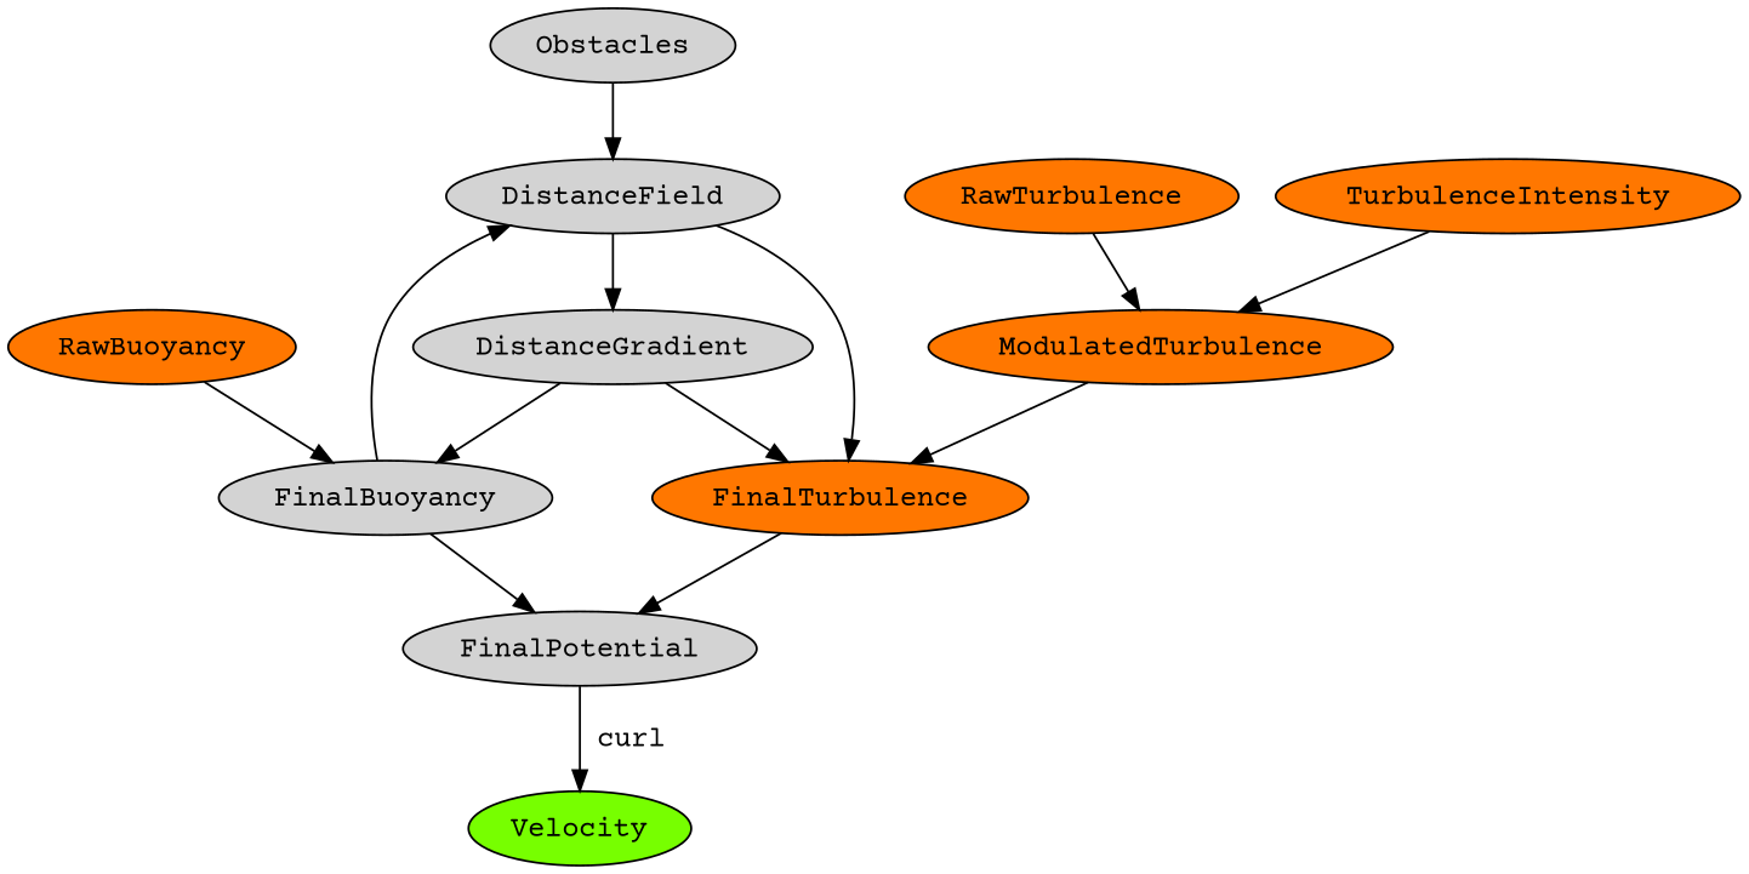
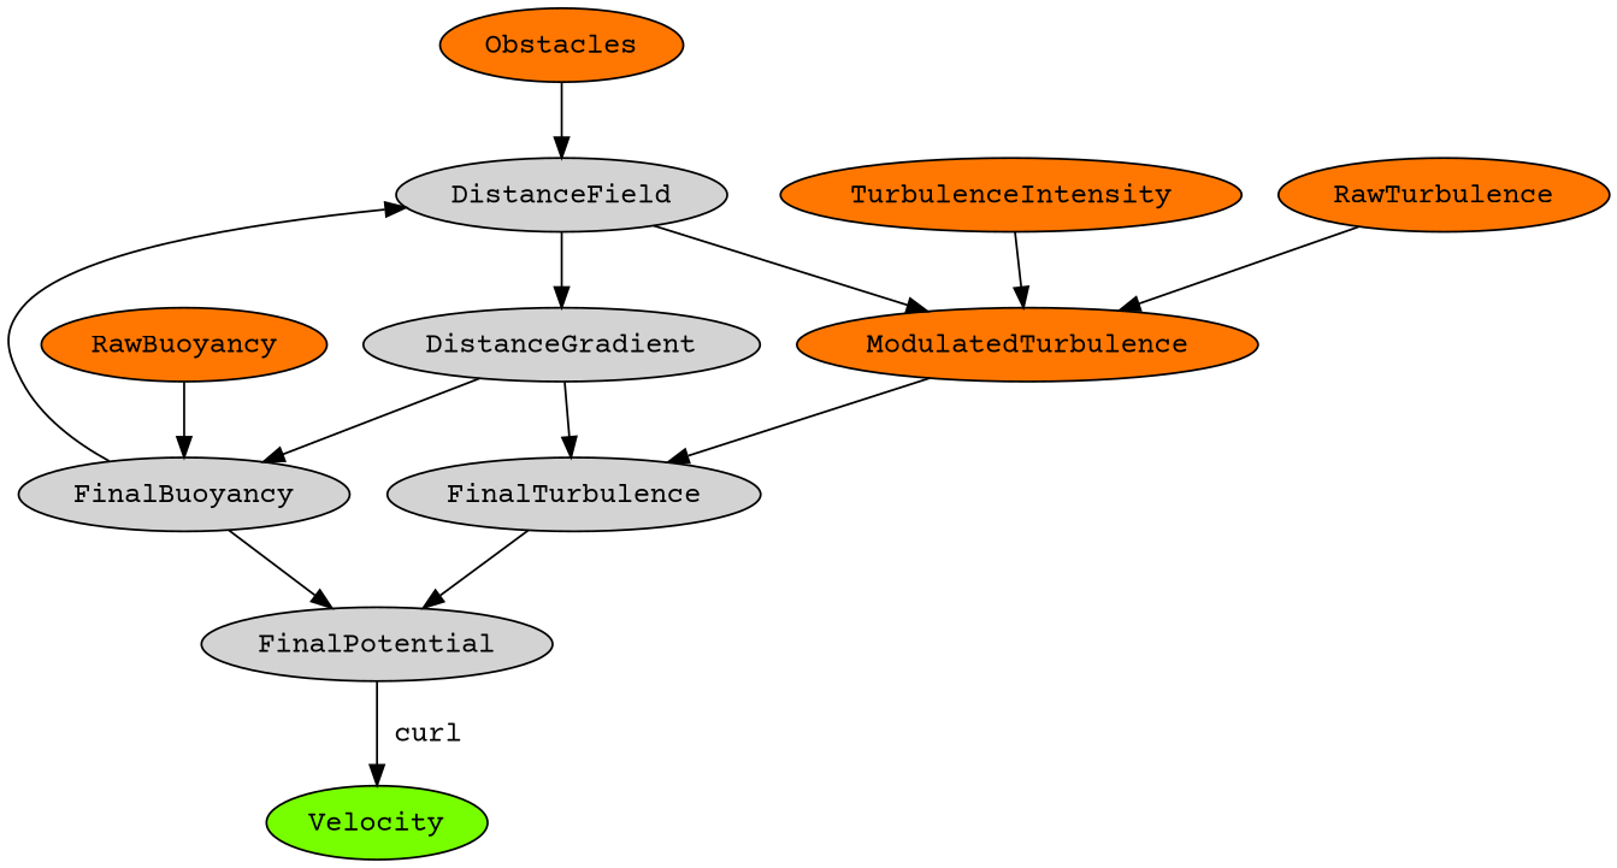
  digraph {
    fontname="Courier Prime"
    node [fillcolor="#ff7700" fontname="Courier Prime" style=filled]
    edge [fontname="Courier Prime"]
-   Obstacles [fillcolor=lightgray]
+   Obstacles
    DistanceField [fillcolor=lightgray]
    DistanceGradient [fillcolor=lightgray]
-   FinalTurbulence
+   FinalTurbulence [fillcolor=lightgray]
    RawBuoyancy
    FinalBuoyancy [fillcolor=lightgray]
    FinalPotential [fillcolor=lightgray]
    RawTurbulence
    ModulatedTurbulence
    TurbulenceIntensity
    Velocity [fillcolor="#77ff00"]
    Obstacles -> DistanceField
    DistanceField -> DistanceGradient
-   DistanceField -> FinalTurbulence
+   DistanceField -> ModulatedTurbulence
    DistanceGradient -> FinalTurbulence
    DistanceGradient -> FinalBuoyancy
    FinalTurbulence -> FinalPotential
    RawBuoyancy -> FinalBuoyancy
    FinalBuoyancy -> DistanceField
    FinalBuoyancy -> FinalPotential
    FinalPotential -> Velocity [label=" curl"]
    RawTurbulence -> ModulatedTurbulence
    ModulatedTurbulence -> FinalTurbulence
    TurbulenceIntensity -> ModulatedTurbulence
  }
